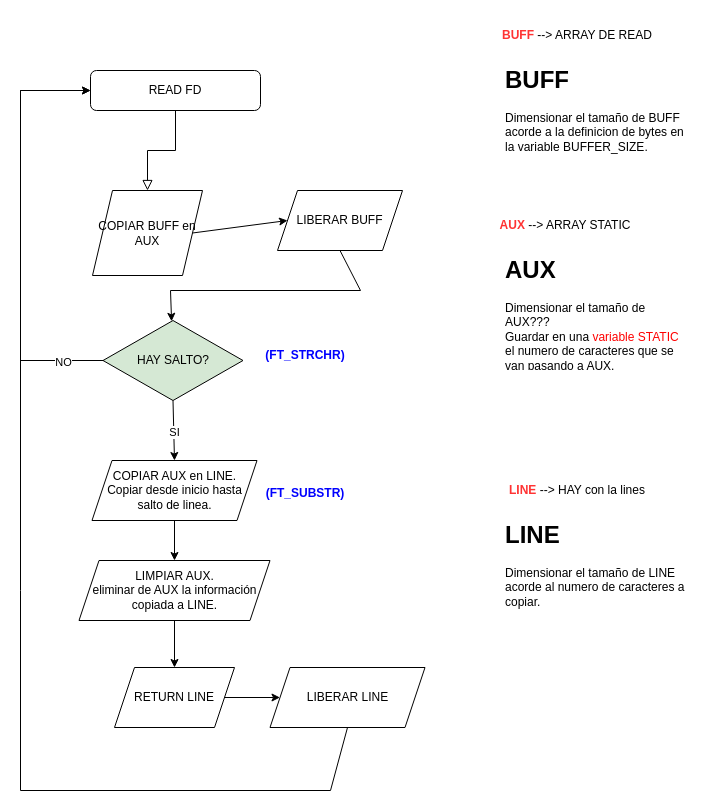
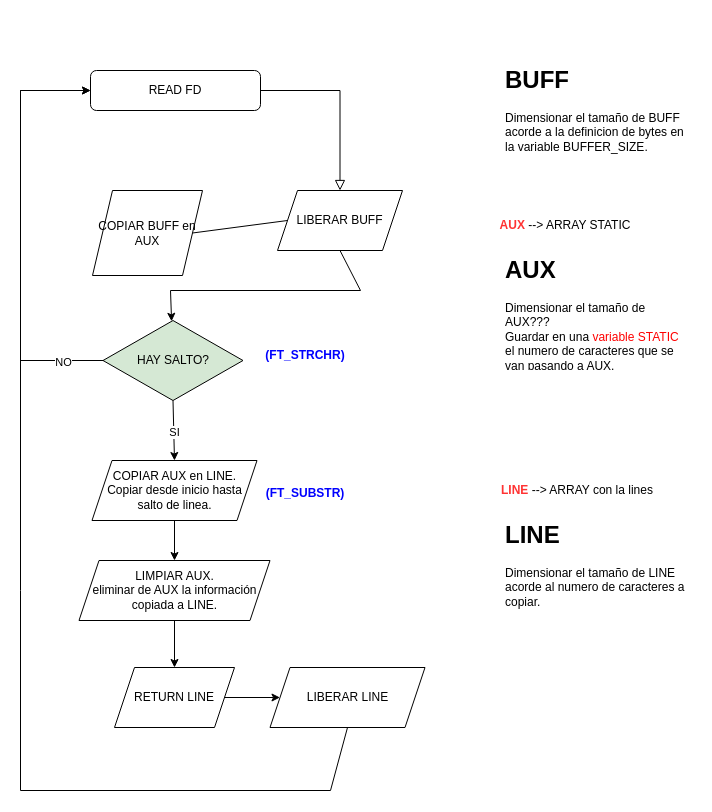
  <mxCell id="0" />
  <mxCell id="1" parent="0" />
- <mxCell id="2" value="" style="rounded=0;html=1;jettySize=auto;orthogonalLoop=1;fontSize=11;endArrow=block;endFill=0;endSize=8;strokeWidth=1;shadow=0;labelBackgroundColor=none;edgeStyle=orthogonalEdgeStyle;" parent="1" source="3" target="4" edge="1"><mxGeometry relative="1" as="geometry"><mxPoint x="175" y="190" as="targetPoint" /></mxGeometry></mxCell>
+ <mxCell id="2" value="" style="rounded=0;html=1;jettySize=auto;orthogonalLoop=1;fontSize=11;endArrow=block;endFill=0;endSize=8;strokeWidth=1;shadow=0;labelBackgroundColor=none;edgeStyle=orthogonalEdgeStyle;" parent="1" source="3" target="20" edge="1"><mxGeometry relative="1" as="geometry"><mxPoint x="175" y="190" as="targetPoint" /></mxGeometry></mxCell>
  <mxCell id="3" value="READ FD" style="rounded=1;whiteSpace=wrap;html=1;fontSize=12;glass=0;strokeWidth=1;shadow=0;" parent="1" vertex="1"><mxGeometry x="90" y="70" width="170" height="40" as="geometry" /></mxCell>
  <mxCell id="4" value="COPIAR BUFF en AUX" style="shape=parallelogram;perimeter=parallelogramPerimeter;whiteSpace=wrap;html=1;fixedSize=1;" vertex="1" parent="1"><mxGeometry x="92" y="190" width="110" height="85" as="geometry" /></mxCell>
- <mxCell id="5" value="&lt;b style=&quot;color: rgb(0, 0, 0);&quot;&gt;&lt;font color=&quot;#ff3333&quot;&gt;BUFF&lt;/font&gt;&lt;/b&gt;&lt;span style=&quot;color: rgb(0, 0, 0);&quot;&gt;&amp;nbsp;--&amp;gt; ARRAY DE READ&lt;/span&gt;" style="text;html=1;strokeColor=none;fillColor=none;align=center;verticalAlign=middle;whiteSpace=wrap;rounded=0;fontColor=#FF3333;" vertex="1" parent="1"><mxGeometry x="477" y="20" width="200" height="30" as="geometry" /></mxCell>
  <mxCell id="6" value="&lt;b style=&quot;color: rgb(0, 0, 0);&quot;&gt;&lt;font color=&quot;#ff3333&quot;&gt;AUX&lt;/font&gt;&lt;/b&gt;&lt;span style=&quot;color: rgb(0, 0, 0);&quot;&gt;&amp;nbsp;--&amp;gt; ARRAY STATIC&lt;/span&gt;" style="text;html=1;strokeColor=none;fillColor=none;align=center;verticalAlign=middle;whiteSpace=wrap;rounded=0;fontColor=#FF3333;" vertex="1" parent="1"><mxGeometry x="490" y="210" width="150" height="30" as="geometry" /></mxCell>
  <mxCell id="7" value="&lt;font color=&quot;#000000&quot;&gt;HAY SALTO?&lt;/font&gt;" style="rhombus;whiteSpace=wrap;html=1;fontColor=#FF3333;fillColor=#d5e8d4;" vertex="1" parent="1"><mxGeometry x="102.5" y="320" width="140" height="80" as="geometry" /></mxCell>
  <mxCell id="8" value="" style="endArrow=classic;html=1;rounded=0;fontColor=#000000;exitX=0;exitY=0.5;exitDx=0;exitDy=0;entryX=0;entryY=0.5;entryDx=0;entryDy=0;" edge="1" parent="1" source="7" target="3"><mxGeometry width="50" height="50" relative="1" as="geometry"><mxPoint x="320" y="550" as="sourcePoint" /><mxPoint x="370" y="500" as="targetPoint" /><Array as="points"><mxPoint x="20" y="360" /><mxPoint x="20" y="90" /></Array></mxGeometry></mxCell>
  <mxCell id="9" value="NO" style="edgeLabel;html=1;align=center;verticalAlign=middle;resizable=0;points=[];fontColor=#000000;" vertex="1" connectable="0" parent="8"><mxGeometry x="-0.811" y="1" relative="1" as="geometry"><mxPoint as="offset" /></mxGeometry></mxCell>
  <mxCell id="10" value="" style="endArrow=classic;html=1;rounded=0;fontColor=#000000;exitX=0.5;exitY=1;exitDx=0;exitDy=0;entryX=0.5;entryY=0;entryDx=0;entryDy=0;" edge="1" parent="1" source="7" target="12"><mxGeometry width="50" height="50" relative="1" as="geometry"><mxPoint x="180.5" y="360" as="sourcePoint" /><mxPoint x="174" y="410" as="targetPoint" /></mxGeometry></mxCell>
  <mxCell id="11" value="SI" style="edgeLabel;html=1;align=center;verticalAlign=middle;resizable=0;points=[];fontColor=#000000;" vertex="1" connectable="0" parent="10"><mxGeometry x="0.033" relative="1" as="geometry"><mxPoint y="1" as="offset" /></mxGeometry></mxCell>
  <mxCell id="12" value="COPIAR AUX en LINE.&lt;br&gt;Copiar desde inicio hasta salto de linea." style="shape=parallelogram;perimeter=parallelogramPerimeter;whiteSpace=wrap;html=1;fixedSize=1;" vertex="1" parent="1"><mxGeometry x="91.5" y="460" width="165" height="60" as="geometry" /></mxCell>
- <mxCell id="13" value="&lt;b&gt;LINE&lt;/b&gt;&lt;span style=&quot;color: rgb(0, 0, 0);&quot;&gt; --&amp;gt; HAY con la lines&lt;/span&gt;" style="text;html=1;strokeColor=none;fillColor=none;align=center;verticalAlign=middle;whiteSpace=wrap;rounded=0;fontColor=#FF3333;" vertex="1" parent="1"><mxGeometry x="477" y="475" width="200" height="30" as="geometry" /></mxCell>
+ <mxCell id="13" value="&lt;b&gt;LINE&lt;/b&gt;&lt;span style=&quot;color: rgb(0, 0, 0);&quot;&gt; --&amp;gt; ARRAY con la lines&lt;/span&gt;" style="text;html=1;strokeColor=none;fillColor=none;align=center;verticalAlign=middle;whiteSpace=wrap;rounded=0;fontColor=#FF3333;" vertex="1" parent="1"><mxGeometry x="477" y="475" width="200" height="30" as="geometry" /></mxCell>
  <mxCell id="14" value="" style="edgeStyle=orthogonalEdgeStyle;rounded=0;orthogonalLoop=1;jettySize=auto;html=1;fontColor=#FF0000;" edge="1" parent="1" source="15" target="24"><mxGeometry relative="1" as="geometry" /></mxCell>
  <mxCell id="15" value="LIMPIAR AUX.&lt;br&gt;eliminar de AUX la información copiada a LINE." style="shape=parallelogram;perimeter=parallelogramPerimeter;whiteSpace=wrap;html=1;fixedSize=1;" vertex="1" parent="1"><mxGeometry x="78.5" y="560" width="191" height="60" as="geometry" /></mxCell>
  <mxCell id="16" value="" style="edgeStyle=orthogonalEdgeStyle;rounded=0;orthogonalLoop=1;jettySize=auto;html=1;fontColor=#000000;exitX=0.5;exitY=1;exitDx=0;exitDy=0;entryX=0.5;entryY=0;entryDx=0;entryDy=0;" edge="1" parent="1" source="12" target="15"><mxGeometry relative="1" as="geometry"><mxPoint x="430" y="540" as="sourcePoint" /><mxPoint x="174" y="520" as="targetPoint" /></mxGeometry></mxCell>
  <mxCell id="17" value="" style="endArrow=classic;html=1;rounded=0;fontColor=#000000;exitX=0.5;exitY=1;exitDx=0;exitDy=0;" edge="1" parent="1" source="25"><mxGeometry width="50" height="50" relative="1" as="geometry"><mxPoint x="320" y="530" as="sourcePoint" /><mxPoint x="90" y="90" as="targetPoint" /><Array as="points"><mxPoint x="330" y="790" /><mxPoint x="20" y="790" /><mxPoint x="20" y="590" /><mxPoint x="20" y="90" /></Array></mxGeometry></mxCell>
  <mxCell id="18" value="&lt;h1&gt;&lt;span style=&quot;background-color: initial;&quot;&gt;BUFF&lt;/span&gt;&lt;/h1&gt;&lt;div&gt;&lt;span style=&quot;background-color: initial;&quot;&gt;Dimensionar el tamaño de BUFF acorde a la definicion de bytes en la variable BUFFER_SIZE.&lt;/span&gt;&lt;/div&gt;" style="text;html=1;strokeColor=none;fillColor=none;spacing=5;spacingTop=-20;whiteSpace=wrap;overflow=hidden;rounded=0;fontColor=#000000;" vertex="1" parent="1"><mxGeometry x="500" y="60" width="190" height="120" as="geometry" /></mxCell>
  <mxCell id="19" value="&lt;h1&gt;&lt;span style=&quot;background-color: initial;&quot;&gt;AUX&lt;/span&gt;&lt;/h1&gt;&lt;div&gt;&lt;span style=&quot;background-color: initial;&quot;&gt;Dimensionar el tamaño de AUX???&lt;/span&gt;&lt;/div&gt;&lt;div&gt;Guardar en una &lt;font color=&quot;#ff0000&quot;&gt;variable STATIC&lt;/font&gt; el numero de caracteres que se van pasando a AUX.&lt;/div&gt;" style="text;html=1;strokeColor=none;fillColor=none;spacing=5;spacingTop=-20;whiteSpace=wrap;overflow=hidden;rounded=0;fontColor=#000000;" vertex="1" parent="1"><mxGeometry x="500" y="250" width="190" height="120" as="geometry" /></mxCell>
  <mxCell id="20" value="LIBERAR BUFF" style="shape=parallelogram;perimeter=parallelogramPerimeter;whiteSpace=wrap;html=1;fixedSize=1;" vertex="1" parent="1"><mxGeometry x="277" y="190" width="125" height="60" as="geometry" /></mxCell>
- <mxCell id="21" value="" style="endArrow=classic;html=1;rounded=0;fontColor=#000000;entryX=0;entryY=0.5;entryDx=0;entryDy=0;exitX=1;exitY=0.5;exitDx=0;exitDy=0;" edge="1" parent="1" source="4" target="20"><mxGeometry width="50" height="50" relative="1" as="geometry"><mxPoint x="175" y="250" as="sourcePoint" /><mxPoint x="370" y="480" as="targetPoint" /></mxGeometry></mxCell>
+ <mxCell id="21" value="" style="endArrow=none;html=1;rounded=0;fontColor=#000000;entryX=0;entryY=0.5;entryDx=0;entryDy=0;exitX=1;exitY=0.5;exitDx=0;exitDy=0;" edge="1" parent="1" source="4" target="20"><mxGeometry width="50" height="50" relative="1" as="geometry"><mxPoint x="175" y="250" as="sourcePoint" /><mxPoint x="370" y="480" as="targetPoint" /></mxGeometry></mxCell>
  <mxCell id="22" value="" style="endArrow=classic;html=1;rounded=0;fontColor=#000000;exitX=0.5;exitY=1;exitDx=0;exitDy=0;" edge="1" parent="1" source="20" target="7"><mxGeometry width="50" height="50" relative="1" as="geometry"><mxPoint x="320" y="530" as="sourcePoint" /><mxPoint x="370" y="480" as="targetPoint" /><Array as="points"><mxPoint x="360" y="290" /><mxPoint x="170" y="290" /></Array></mxGeometry></mxCell>
  <mxCell id="23" value="" style="edgeStyle=orthogonalEdgeStyle;rounded=0;orthogonalLoop=1;jettySize=auto;html=1;fontColor=#FF0000;entryX=0;entryY=0.5;entryDx=0;entryDy=0;" edge="1" parent="1" source="24" target="25"><mxGeometry relative="1" as="geometry"><mxPoint x="174" y="790" as="targetPoint" /></mxGeometry></mxCell>
  <mxCell id="24" value="RETURN LINE" style="shape=parallelogram;perimeter=parallelogramPerimeter;whiteSpace=wrap;html=1;fixedSize=1;" vertex="1" parent="1"><mxGeometry x="114" y="667" width="120" height="60" as="geometry" /></mxCell>
  <mxCell id="25" value="LIBERAR LINE" style="shape=parallelogram;perimeter=parallelogramPerimeter;whiteSpace=wrap;html=1;fixedSize=1;" vertex="1" parent="1"><mxGeometry x="269.5" y="667" width="155" height="60" as="geometry" /></mxCell>
  <mxCell id="26" value="&lt;font color=&quot;#0000ff&quot;&gt;&lt;b&gt;(FT_SUBSTR)&lt;/b&gt;&lt;/font&gt;" style="text;html=1;strokeColor=none;fillColor=none;align=center;verticalAlign=middle;whiteSpace=wrap;rounded=0;fontColor=#FF0000;" vertex="1" parent="1"><mxGeometry x="257" y="480" width="96" height="25" as="geometry" /></mxCell>
  <mxCell id="27" value="&lt;h1&gt;LINE&lt;/h1&gt;&lt;div&gt;&lt;span style=&quot;background-color: initial;&quot;&gt;Dimensionar el tamaño de LINE acorde al numero de caracteres a copiar.&lt;/span&gt;&lt;/div&gt;" style="text;html=1;strokeColor=none;fillColor=none;spacing=5;spacingTop=-20;whiteSpace=wrap;overflow=hidden;rounded=0;fontColor=#000000;" vertex="1" parent="1"><mxGeometry x="500" y="515" width="190" height="120" as="geometry" /></mxCell>
  <mxCell id="28" value="&lt;b&gt;(FT_STRCHR)&lt;/b&gt;" style="text;html=1;strokeColor=none;fillColor=none;align=center;verticalAlign=middle;whiteSpace=wrap;rounded=0;fontColor=#0000FF;" vertex="1" parent="1"><mxGeometry x="260" y="340" width="90" height="30" as="geometry" /></mxCell>
